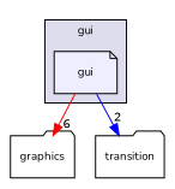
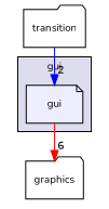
  digraph {
    compound=true
    fontname=Nunito
    node [fontname=Nunito fontsize=10 shape=folder]
    edge [fontname=Nunito labeldistance=1.5 labelfontname=Helvetica labelfontsize=10]
    n1 [fillcolor="#eeeeff" label=gui pencolor=black shape=note style=filled]
    n2 [label=graphics]
    n3 [label=transition]
    subgraph cluster_1 {
      bgcolor="#ddddee"
      fontsize=10
      label=gui
      pencolor=black
      n1
    }
    n1 -> n2 [color=red headlabel=6]
-   n1 -> n3 [color=blue headlabel=2]
+   n3 -> n1 [color=blue headlabel=2]
  }
